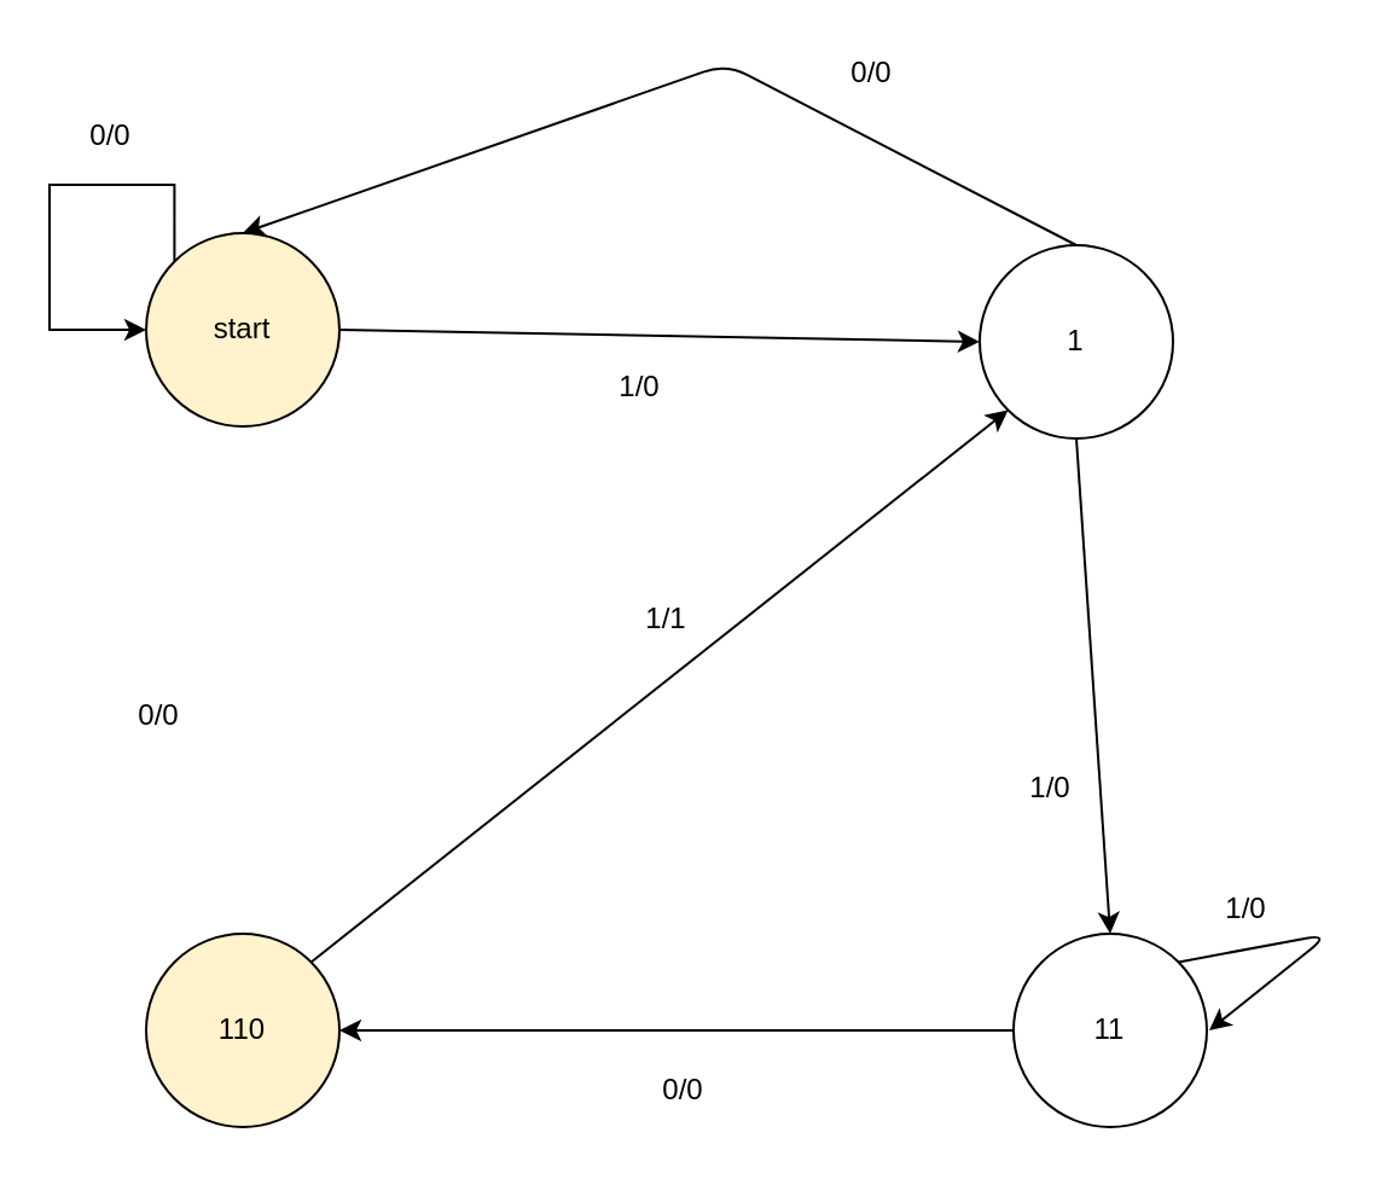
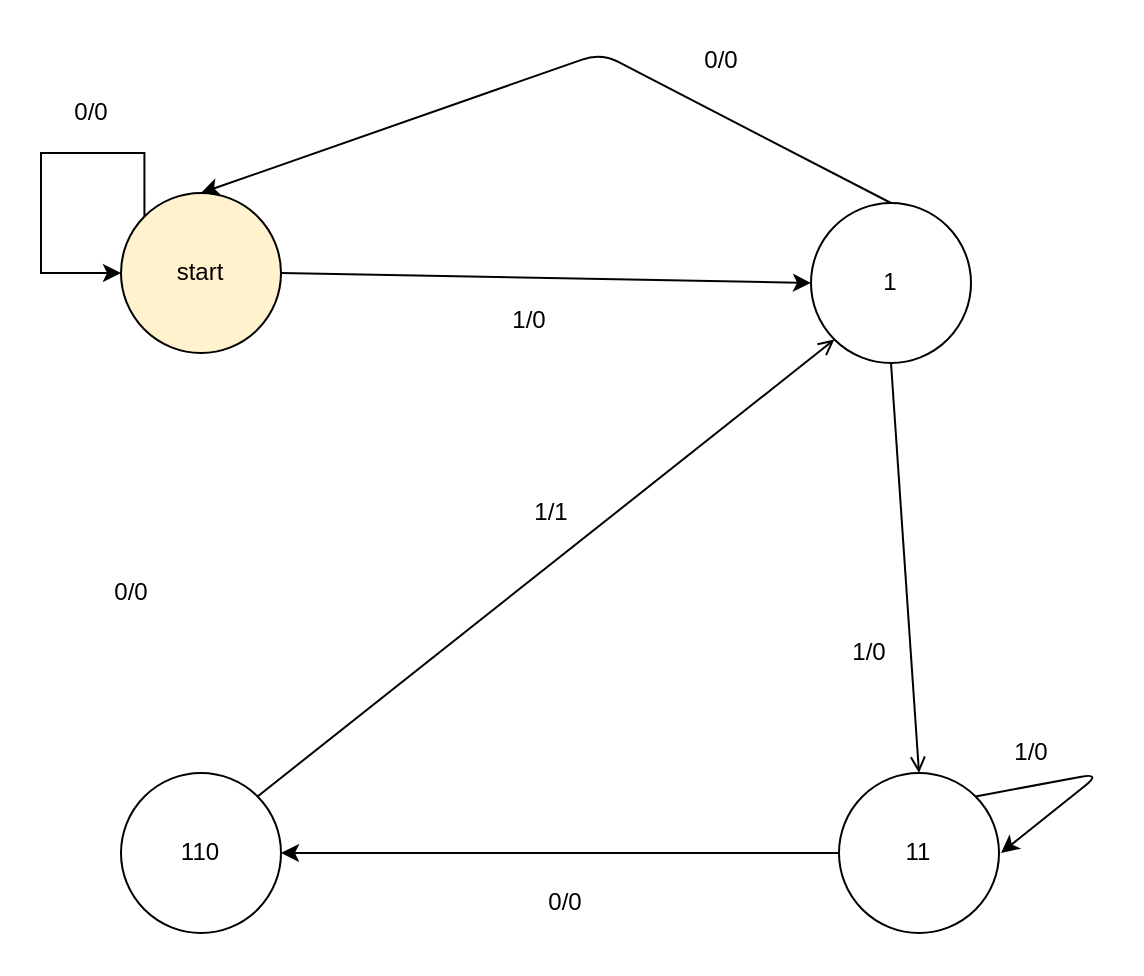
  <mxCell id="0" />
  <mxCell id="1" parent="0" />
  <mxCell id="2" value="start" style="ellipse;whiteSpace=wrap;html=1;aspect=fixed;fillColor=#fff2cc;" vertex="1" parent="1"><mxGeometry x="60" y="96" width="80" height="80" as="geometry" /></mxCell>
  <mxCell id="3" value="1" style="ellipse;whiteSpace=wrap;html=1;aspect=fixed;" vertex="1" parent="1"><mxGeometry x="405" y="101" width="80" height="80" as="geometry" /></mxCell>
  <mxCell id="4" value="11" style="ellipse;whiteSpace=wrap;html=1;aspect=fixed;" vertex="1" parent="1"><mxGeometry x="419" y="386" width="80" height="80" as="geometry" /></mxCell>
- <mxCell id="5" value="110" style="ellipse;whiteSpace=wrap;html=1;aspect=fixed;fillColor=#fff2cc;" vertex="1" parent="1"><mxGeometry x="60" y="386" width="80" height="80" as="geometry" /></mxCell>
+ <mxCell id="5" value="110" style="ellipse;whiteSpace=wrap;html=1;aspect=fixed;" vertex="1" parent="1"><mxGeometry x="60" y="386" width="80" height="80" as="geometry" /></mxCell>
  <mxCell id="6" value="" style="endArrow=classic;html=1;exitX=1;exitY=0.5;exitDx=0;exitDy=0;entryX=0;entryY=0.5;entryDx=0;entryDy=0;" edge="1" parent="1" source="2" target="3"><mxGeometry width="50" height="50" relative="1" as="geometry"><mxPoint x="60" y="536" as="sourcePoint" /><mxPoint x="110" y="486" as="targetPoint" /></mxGeometry></mxCell>
- <mxCell id="7" value="" style="endArrow=classic;html=1;exitX=0.5;exitY=1;exitDx=0;exitDy=0;entryX=0.5;entryY=0;entryDx=0;entryDy=0;" edge="1" parent="1" source="3" target="4"><mxGeometry width="50" height="50" relative="1" as="geometry"><mxPoint x="450" y="266" as="sourcePoint" /><mxPoint x="500" y="216" as="targetPoint" /></mxGeometry></mxCell>
+ <mxCell id="7" value="" style="endArrow=open;html=1;exitX=0.5;exitY=1;exitDx=0;exitDy=0;entryX=0.5;entryY=0;entryDx=0;entryDy=0;" edge="1" parent="1" source="3" target="4"><mxGeometry width="50" height="50" relative="1" as="geometry"><mxPoint x="450" y="266" as="sourcePoint" /><mxPoint x="500" y="216" as="targetPoint" /></mxGeometry></mxCell>
  <mxCell id="8" value="" style="endArrow=classic;html=1;exitX=0;exitY=0.5;exitDx=0;exitDy=0;entryX=1;entryY=0.5;entryDx=0;entryDy=0;" edge="1" parent="1" source="4" target="5"><mxGeometry width="50" height="50" relative="1" as="geometry"><mxPoint x="340" y="466" as="sourcePoint" /><mxPoint x="390" y="416" as="targetPoint" /></mxGeometry></mxCell>
- <mxCell id="9" value="" style="endArrow=classic;html=1;exitX=1;exitY=0;exitDx=0;exitDy=0;entryX=0;entryY=1;entryDx=0;entryDy=0;" edge="1" parent="1" source="5" target="3"><mxGeometry width="50" height="50" relative="1" as="geometry"><mxPoint x="60" y="536" as="sourcePoint" /><mxPoint x="110" y="486" as="targetPoint" /></mxGeometry></mxCell>
+ <mxCell id="9" value="" style="endArrow=open;html=1;exitX=1;exitY=0;exitDx=0;exitDy=0;entryX=0;entryY=1;entryDx=0;entryDy=0;" edge="1" parent="1" source="5" target="3"><mxGeometry width="50" height="50" relative="1" as="geometry"><mxPoint x="60" y="536" as="sourcePoint" /><mxPoint x="110" y="486" as="targetPoint" /></mxGeometry></mxCell>
  <mxCell id="10" value="" style="endArrow=classic;html=1;exitX=0.5;exitY=0;exitDx=0;exitDy=0;entryX=0.5;entryY=0;entryDx=0;entryDy=0;" edge="1" parent="1" source="3" target="2"><mxGeometry width="50" height="50" relative="1" as="geometry"><mxPoint x="450" y="86" as="sourcePoint" /><mxPoint x="500" y="36" as="targetPoint" /><Array as="points"><mxPoint x="300" y="26" /></Array></mxGeometry></mxCell>
  <mxCell id="11" value="1/0" style="text;html=1;align=center;verticalAlign=middle;resizable=0;points=[];autosize=1;" vertex="1" parent="1"><mxGeometry x="249" y="150" width="30" height="20" as="geometry" /></mxCell>
  <mxCell id="12" value="0/0" style="text;html=1;align=center;verticalAlign=middle;resizable=0;points=[];autosize=1;" vertex="1" parent="1"><mxGeometry x="345" y="20" width="30" height="20" as="geometry" /></mxCell>
  <mxCell id="13" value="1/0" style="text;html=1;align=center;verticalAlign=middle;resizable=0;points=[];autosize=1;" vertex="1" parent="1"><mxGeometry x="419" y="316" width="30" height="20" as="geometry" /></mxCell>
  <mxCell id="14" value="" style="endArrow=classic;html=1;exitX=1;exitY=0;exitDx=0;exitDy=0;" edge="1" parent="1" source="4"><mxGeometry width="50" height="50" relative="1" as="geometry"><mxPoint x="510" y="426" as="sourcePoint" /><mxPoint x="500" y="426" as="targetPoint" /><Array as="points"><mxPoint x="550" y="386" /></Array></mxGeometry></mxCell>
  <mxCell id="15" value="1/0" style="text;html=1;align=center;verticalAlign=middle;resizable=0;points=[];autosize=1;" vertex="1" parent="1"><mxGeometry x="500" y="366" width="30" height="20" as="geometry" /></mxCell>
  <mxCell id="16" value="0/0" style="text;html=1;align=center;verticalAlign=middle;resizable=0;points=[];autosize=1;" vertex="1" parent="1"><mxGeometry x="267" y="441" width="30" height="20" as="geometry" /></mxCell>
  <mxCell id="17" value="1/1" style="text;html=1;align=center;verticalAlign=middle;resizable=0;points=[];autosize=1;" vertex="1" parent="1"><mxGeometry x="260" y="246" width="30" height="20" as="geometry" /></mxCell>
  <mxCell id="18" value="0/0" style="text;html=1;align=center;verticalAlign=middle;resizable=0;points=[];autosize=1;" vertex="1" parent="1"><mxGeometry x="50" y="286" width="30" height="20" as="geometry" /></mxCell>
  <mxCell id="19" style="edgeStyle=orthogonalEdgeStyle;rounded=0;orthogonalLoop=1;jettySize=auto;html=1;exitX=0;exitY=0;exitDx=0;exitDy=0;entryX=0;entryY=0.5;entryDx=0;entryDy=0;" edge="1" parent="1" source="2" target="2"><mxGeometry relative="1" as="geometry"><Array as="points"><mxPoint x="72" y="76" /><mxPoint x="20" y="76" /><mxPoint x="20" y="136" /></Array></mxGeometry></mxCell>
  <mxCell id="20" value="0/0" style="text;html=1;align=center;verticalAlign=middle;resizable=0;points=[];autosize=1;" vertex="1" parent="1"><mxGeometry x="30" y="46" width="30" height="20" as="geometry" /></mxCell>
